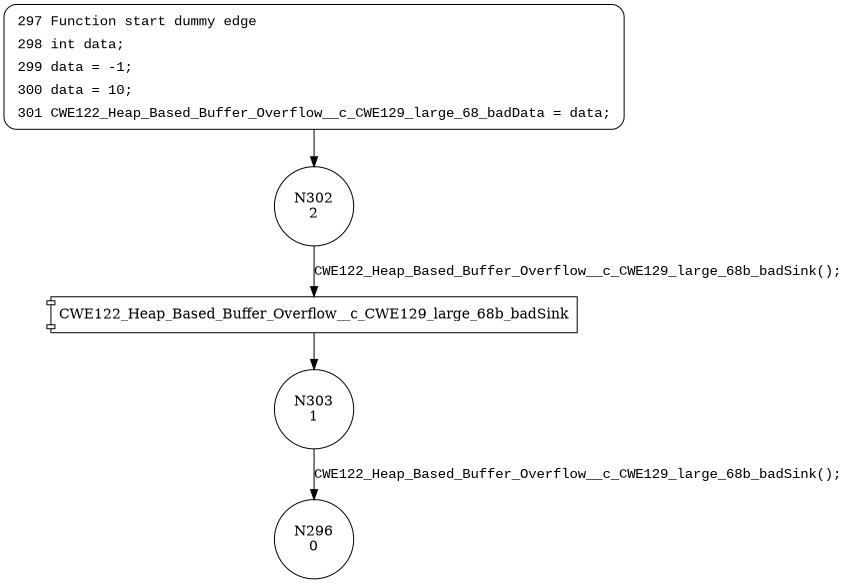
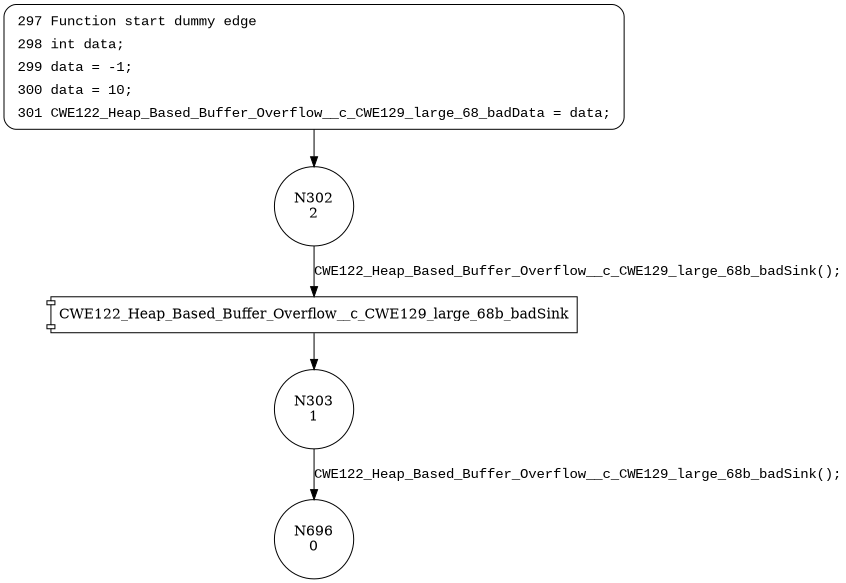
  digraph {
    node [shape=circle]
    edge [fontname="Courier New"]
    n1 [label="N302\n2"]
    n2 [label=CWE122_Heap_Based_Buffer_Overflow__c_CWE129_large_68b_badSink shape=component]
    n3 [label="N303\n1"]
-   n4 [label="N296\n0"]
+   n4 [label="N696\n0"]
    n5 [fillcolor=white fontname="Courier New" label=<<table border="0" cellborder="0" cellpadding="3" bgcolor="white"><tr><td align="right">297</td><td align="left">Function start dummy edge</td></tr><tr><td align="right">298</td><td align="left">int data;</td></tr><tr><td align="right">299</td><td align="left">data = -1;</td></tr><tr><td align="right">300</td><td align="left">data = 10;</td></tr><tr><td align="right">301</td><td align="left">CWE122_Heap_Based_Buffer_Overflow__c_CWE129_large_68_badData = data;</td></tr></table>> penwidth=1 shape=Mrecord style="filled,bold"]
    n1 -> n2 [label="CWE122_Heap_Based_Buffer_Overflow__c_CWE129_large_68b_badSink();"]
    n2 -> n3
    n3 -> n4 [label="CWE122_Heap_Based_Buffer_Overflow__c_CWE129_large_68b_badSink();"]
    n5 -> n1 [fontname=""]
  }
